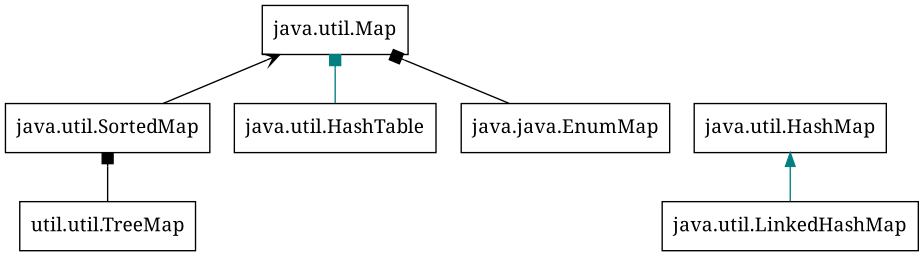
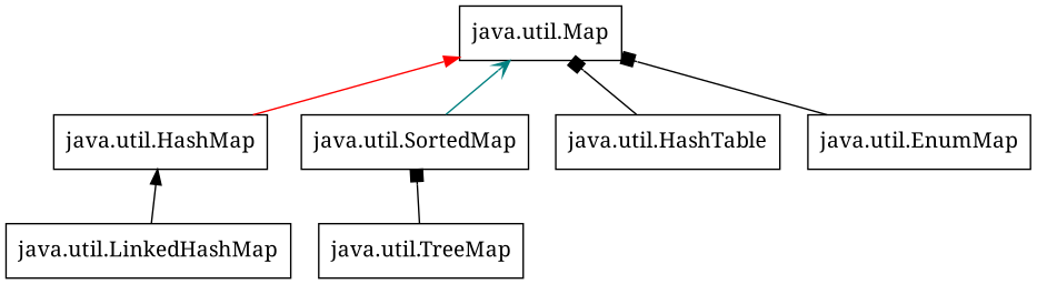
  digraph {
    fontname="Noto Serif"
    rankdir=BT
    node [fontname="Noto Serif" shape=box]
    edge [arrowhead=box color=black fontname="Noto Serif"]
    n1 [label="java.util.Map"]
    n2 [label="java.util.HashMap"]
    n3 [label="java.util.SortedMap"]
    n4 [label="java.util.LinkedHashMap"]
-   n5 [label="util.util.TreeMap"]
+   n5 [label="java.util.TreeMap"]
    n6 [label="java.util.HashTable"]
-   n7 [label="java.java.EnumMap"]
-   n3 -> n1 [arrowhead=vee]
-   n4 -> n2 [arrowhead=normal color=teal]
+   n7 [label="java.util.EnumMap"]
+   n2 -> n1 [arrowhead=normal color=red]
+   n3 -> n1 [arrowhead=vee color=teal]
+   n4 -> n2 [arrowhead=normal]
    n5 -> n3
-   n6 -> n1 [color=teal]
+   n6 -> n1
    n7 -> n1
  }
